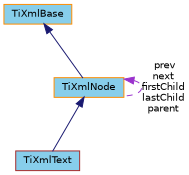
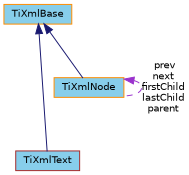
  digraph {
    node [color=darkorange fillcolor=skyblue fontname=Helvetica fontsize=10 shape=record style=filled]
    edge [color=midnightblue dir=back fontname=Helvetica fontsize=10 labelfontname=Helvetica labelfontsize=10 style=solid]
    n1 [color=brown fontcolor=black height=0.2 label=TiXmlText width=0.4]
    n2 [height=0.2 label=TiXmlNode width=0.4]
    n3 [height=0.2 label=TiXmlBase width=0.4]
-   n2 -> n1
+   n3 -> n1
    n2 -> n2 [color=darkorchid3 label=" prev\nnext\nfirstChild\nlastChild\nparent" style=dashed]
    n3 -> n2
  }
